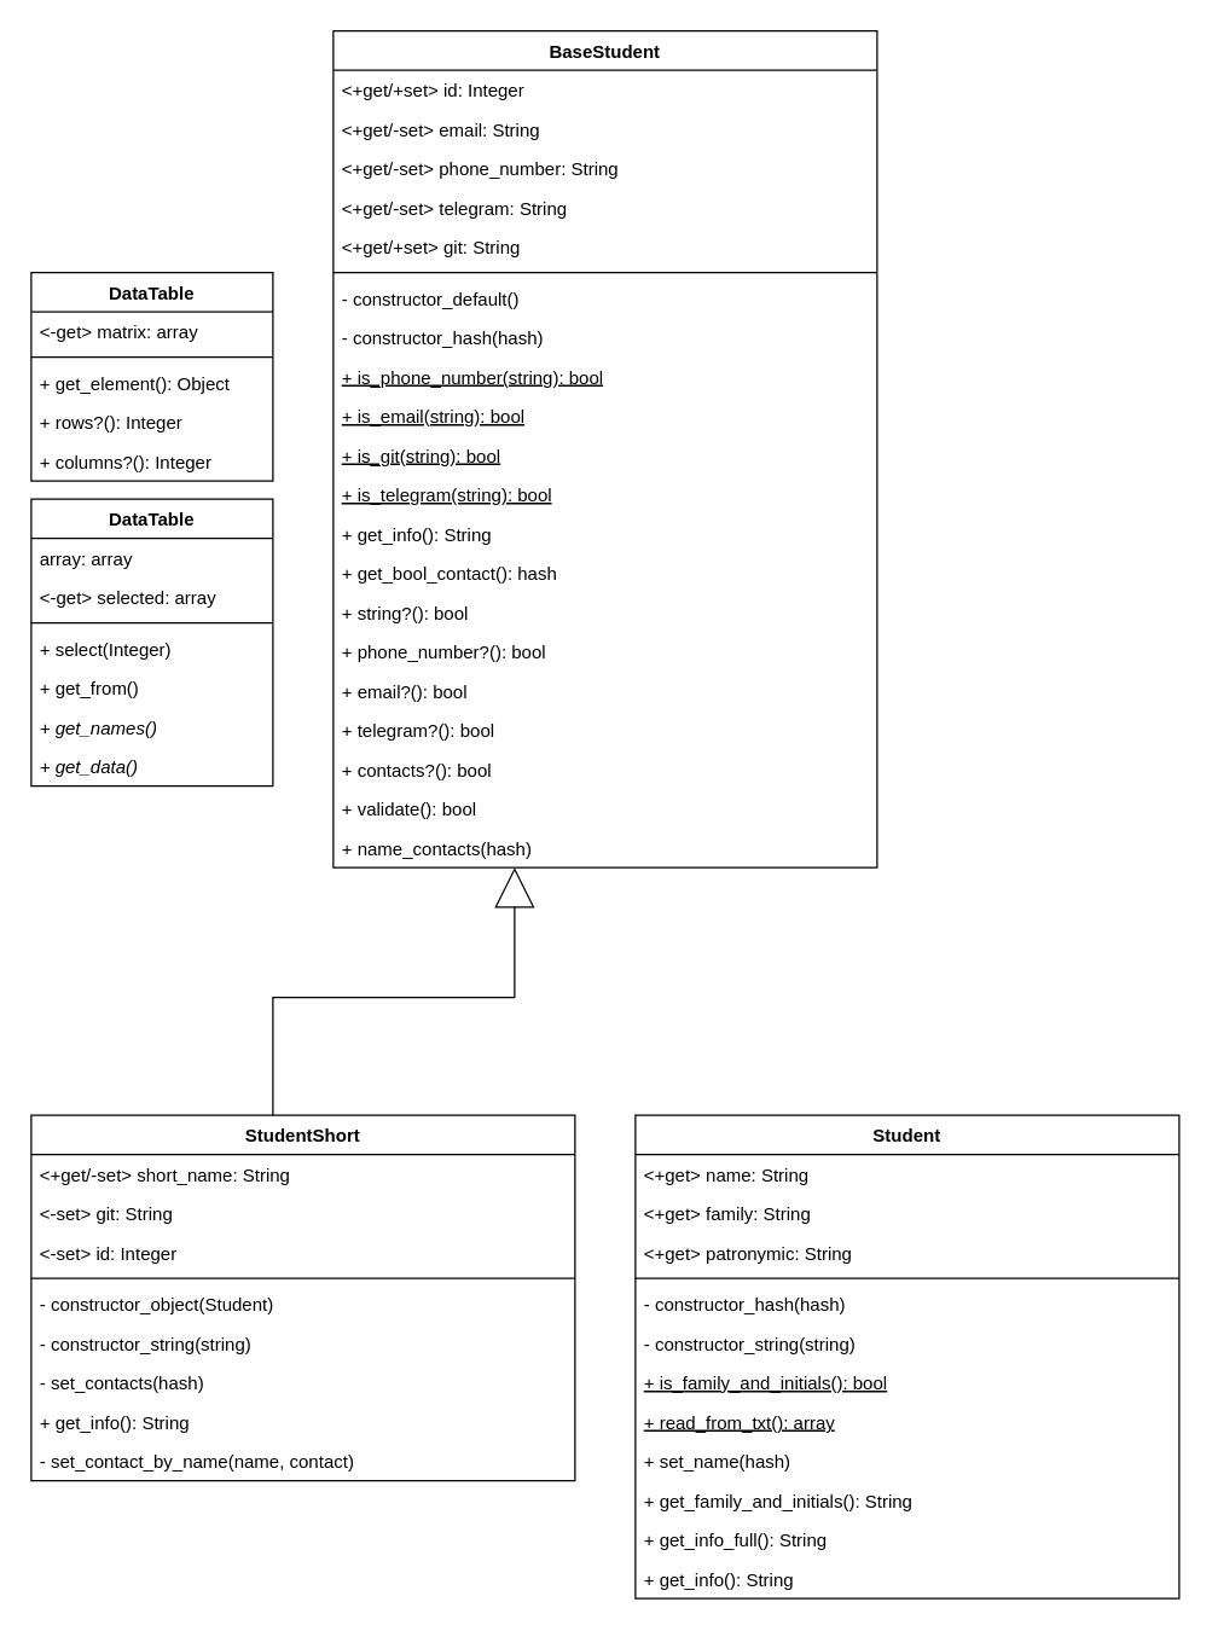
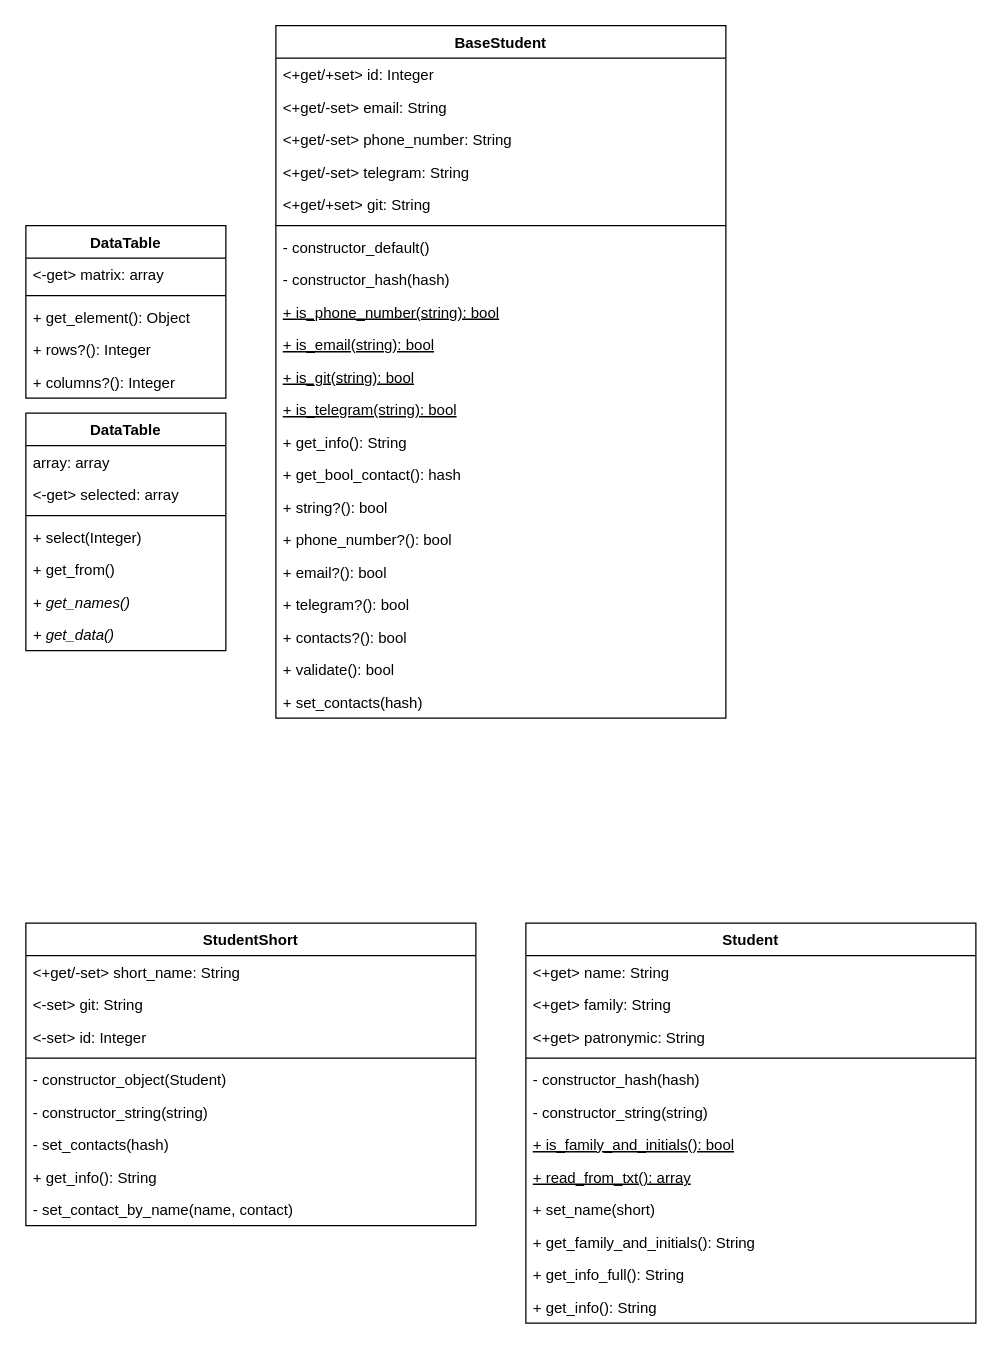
  <mxCell id="0" />
  <mxCell id="1" parent="0" />
  <mxCell id="2" value="Student" style="swimlane;fontStyle=1;align=center;verticalAlign=top;childLayout=stackLayout;horizontal=1;startSize=26;horizontalStack=0;resizeParent=1;resizeParentMax=0;resizeLast=0;collapsible=1;marginBottom=0;fillColor=default;swimlaneFillColor=default;" parent="1" vertex="1"><mxGeometry x="420" y="738" width="360" height="320" as="geometry" /></mxCell>
  <mxCell id="3" value="&lt;+get&gt; name: String" style="text;strokeColor=none;fillColor=none;align=left;verticalAlign=top;spacingLeft=4;spacingRight=4;overflow=hidden;rotatable=0;points=[[0,0.5],[1,0.5]];portConstraint=eastwest;" parent="2" vertex="1"><mxGeometry y="26" width="360" height="26" as="geometry" /></mxCell>
  <mxCell id="4" value="&lt;+get&gt; family: String" style="text;strokeColor=none;fillColor=none;align=left;verticalAlign=top;spacingLeft=4;spacingRight=4;overflow=hidden;rotatable=0;points=[[0,0.5],[1,0.5]];portConstraint=eastwest;" parent="2" vertex="1"><mxGeometry y="52" width="360" height="26" as="geometry" /></mxCell>
  <mxCell id="5" value="&lt;+get&gt; patronymic: String" style="text;strokeColor=none;fillColor=none;align=left;verticalAlign=top;spacingLeft=4;spacingRight=4;overflow=hidden;rotatable=0;points=[[0,0.5],[1,0.5]];portConstraint=eastwest;" parent="2" vertex="1"><mxGeometry y="78" width="360" height="26" as="geometry" /></mxCell>
  <mxCell id="6" value="" style="line;strokeWidth=1;fillColor=none;align=left;verticalAlign=middle;spacingTop=-1;spacingLeft=3;spacingRight=3;rotatable=0;labelPosition=right;points=[];portConstraint=eastwest;strokeColor=inherit;" parent="2" vertex="1"><mxGeometry y="104" width="360" height="8" as="geometry" /></mxCell>
  <mxCell id="7" value="- constructor_hash(hash)" style="text;strokeColor=none;fillColor=none;align=left;verticalAlign=top;spacingLeft=4;spacingRight=4;overflow=hidden;rotatable=0;points=[[0,0.5],[1,0.5]];portConstraint=eastwest;fontStyle=0" vertex="1" parent="2"><mxGeometry y="112" width="360" height="26" as="geometry" /></mxCell>
  <mxCell id="8" value="- constructor_string(string)" style="text;strokeColor=none;fillColor=none;align=left;verticalAlign=top;spacingLeft=4;spacingRight=4;overflow=hidden;rotatable=0;points=[[0,0.5],[1,0.5]];portConstraint=eastwest;fontStyle=0" vertex="1" parent="2"><mxGeometry y="138" width="360" height="26" as="geometry" /></mxCell>
  <mxCell id="9" value="+ is_family_and_initials(): bool" style="text;strokeColor=none;fillColor=none;align=left;verticalAlign=top;spacingLeft=4;spacingRight=4;overflow=hidden;rotatable=0;points=[[0,0.5],[1,0.5]];portConstraint=eastwest;fontStyle=4" vertex="1" parent="2"><mxGeometry y="164" width="360" height="26" as="geometry" /></mxCell>
  <mxCell id="10" value="+ read_from_txt(): array" style="text;strokeColor=none;fillColor=none;align=left;verticalAlign=top;spacingLeft=4;spacingRight=4;overflow=hidden;rotatable=0;points=[[0,0.5],[1,0.5]];portConstraint=eastwest;fontStyle=4" vertex="1" parent="2"><mxGeometry y="190" width="360" height="26" as="geometry" /></mxCell>
- <mxCell id="11" value="+ set_name(hash)" style="text;strokeColor=none;fillColor=none;align=left;verticalAlign=top;spacingLeft=4;spacingRight=4;overflow=hidden;rotatable=0;points=[[0,0.5],[1,0.5]];portConstraint=eastwest;fontStyle=0" parent="2" vertex="1"><mxGeometry y="216" width="360" height="26" as="geometry" /></mxCell>
+ <mxCell id="11" value="+ set_name(short)" style="text;strokeColor=none;fillColor=none;align=left;verticalAlign=top;spacingLeft=4;spacingRight=4;overflow=hidden;rotatable=0;points=[[0,0.5],[1,0.5]];portConstraint=eastwest;fontStyle=0" parent="2" vertex="1"><mxGeometry y="216" width="360" height="26" as="geometry" /></mxCell>
  <mxCell id="12" value="+ get_family_and_initials(): String" style="text;strokeColor=none;fillColor=none;align=left;verticalAlign=top;spacingLeft=4;spacingRight=4;overflow=hidden;rotatable=0;points=[[0,0.5],[1,0.5]];portConstraint=eastwest;" vertex="1" parent="2"><mxGeometry y="242" width="360" height="26" as="geometry" /></mxCell>
  <mxCell id="13" value="+ get_info_full(): String" style="text;strokeColor=none;fillColor=none;align=left;verticalAlign=top;spacingLeft=4;spacingRight=4;overflow=hidden;rotatable=0;points=[[0,0.5],[1,0.5]];portConstraint=eastwest;" vertex="1" parent="2"><mxGeometry y="268" width="360" height="26" as="geometry" /></mxCell>
  <mxCell id="14" value="+ get_info(): String" style="text;strokeColor=none;fillColor=none;align=left;verticalAlign=top;spacingLeft=4;spacingRight=4;overflow=hidden;rotatable=0;points=[[0,0.5],[1,0.5]];portConstraint=eastwest;" parent="2" vertex="1"><mxGeometry y="294" width="360" height="26" as="geometry" /></mxCell>
  <mxCell id="15" value="BaseStudent" style="swimlane;fontStyle=1;align=center;verticalAlign=top;childLayout=stackLayout;horizontal=1;startSize=26;horizontalStack=0;resizeParent=1;resizeParentMax=0;resizeLast=0;collapsible=1;marginBottom=0;fillColor=default;swimlaneFillColor=default;" vertex="1" parent="1"><mxGeometry x="220" y="20" width="360" height="554" as="geometry" /></mxCell>
  <mxCell id="16" value="&lt;+get/+set&gt; id: Integer" style="text;strokeColor=none;fillColor=none;align=left;verticalAlign=top;spacingLeft=4;spacingRight=4;overflow=hidden;rotatable=0;points=[[0,0.5],[1,0.5]];portConstraint=eastwest;" vertex="1" parent="15"><mxGeometry y="26" width="360" height="26" as="geometry" /></mxCell>
  <mxCell id="17" value="&lt;+get/-set&gt; email: String" style="text;strokeColor=none;fillColor=none;align=left;verticalAlign=top;spacingLeft=4;spacingRight=4;overflow=hidden;rotatable=0;points=[[0,0.5],[1,0.5]];portConstraint=eastwest;" vertex="1" parent="15"><mxGeometry y="52" width="360" height="26" as="geometry" /></mxCell>
  <mxCell id="18" value="&lt;+get/-set&gt; phone_number: String" style="text;strokeColor=none;fillColor=none;align=left;verticalAlign=top;spacingLeft=4;spacingRight=4;overflow=hidden;rotatable=0;points=[[0,0.5],[1,0.5]];portConstraint=eastwest;" vertex="1" parent="15"><mxGeometry y="78" width="360" height="26" as="geometry" /></mxCell>
  <mxCell id="19" value="&lt;+get/-set&gt; telegram: String" style="text;strokeColor=none;fillColor=none;align=left;verticalAlign=top;spacingLeft=4;spacingRight=4;overflow=hidden;rotatable=0;points=[[0,0.5],[1,0.5]];portConstraint=eastwest;" vertex="1" parent="15"><mxGeometry y="104" width="360" height="26" as="geometry" /></mxCell>
  <mxCell id="20" value="&lt;+get/+set&gt; git: String" style="text;strokeColor=none;fillColor=none;align=left;verticalAlign=top;spacingLeft=4;spacingRight=4;overflow=hidden;rotatable=0;points=[[0,0.5],[1,0.5]];portConstraint=eastwest;" vertex="1" parent="15"><mxGeometry y="130" width="360" height="26" as="geometry" /></mxCell>
  <mxCell id="21" value="" style="line;strokeWidth=1;fillColor=none;align=left;verticalAlign=middle;spacingTop=-1;spacingLeft=3;spacingRight=3;rotatable=0;labelPosition=right;points=[];portConstraint=eastwest;strokeColor=inherit;" vertex="1" parent="15"><mxGeometry y="156" width="360" height="8" as="geometry" /></mxCell>
  <mxCell id="22" value="- constructor_default()" style="text;strokeColor=none;fillColor=none;align=left;verticalAlign=top;spacingLeft=4;spacingRight=4;overflow=hidden;rotatable=0;points=[[0,0.5],[1,0.5]];portConstraint=eastwest;fontStyle=0" vertex="1" parent="15"><mxGeometry y="164" width="360" height="26" as="geometry" /></mxCell>
  <mxCell id="23" value="- constructor_hash(hash)" style="text;strokeColor=none;fillColor=none;align=left;verticalAlign=top;spacingLeft=4;spacingRight=4;overflow=hidden;rotatable=0;points=[[0,0.5],[1,0.5]];portConstraint=eastwest;fontStyle=0" vertex="1" parent="15"><mxGeometry y="190" width="360" height="26" as="geometry" /></mxCell>
  <mxCell id="24" value="+ is_phone_number(string): bool" style="text;strokeColor=none;fillColor=none;align=left;verticalAlign=top;spacingLeft=4;spacingRight=4;overflow=hidden;rotatable=0;points=[[0,0.5],[1,0.5]];portConstraint=eastwest;fontStyle=4" vertex="1" parent="15"><mxGeometry y="216" width="360" height="26" as="geometry" /></mxCell>
  <mxCell id="25" value="+ is_email(string): bool" style="text;strokeColor=none;fillColor=none;align=left;verticalAlign=top;spacingLeft=4;spacingRight=4;overflow=hidden;rotatable=0;points=[[0,0.5],[1,0.5]];portConstraint=eastwest;fontStyle=4" vertex="1" parent="15"><mxGeometry y="242" width="360" height="26" as="geometry" /></mxCell>
  <mxCell id="26" value="+ is_git(string): bool" style="text;strokeColor=none;fillColor=none;align=left;verticalAlign=top;spacingLeft=4;spacingRight=4;overflow=hidden;rotatable=0;points=[[0,0.5],[1,0.5]];portConstraint=eastwest;fontStyle=4" vertex="1" parent="15"><mxGeometry y="268" width="360" height="26" as="geometry" /></mxCell>
  <mxCell id="27" value="+ is_telegram(string): bool" style="text;strokeColor=none;fillColor=none;align=left;verticalAlign=top;spacingLeft=4;spacingRight=4;overflow=hidden;rotatable=0;points=[[0,0.5],[1,0.5]];portConstraint=eastwest;fontStyle=4" vertex="1" parent="15"><mxGeometry y="294" width="360" height="26" as="geometry" /></mxCell>
  <mxCell id="28" value="+ get_info(): String" style="text;strokeColor=none;fillColor=none;align=left;verticalAlign=top;spacingLeft=4;spacingRight=4;overflow=hidden;rotatable=0;points=[[0,0.5],[1,0.5]];portConstraint=eastwest;" vertex="1" parent="15"><mxGeometry y="320" width="360" height="26" as="geometry" /></mxCell>
  <mxCell id="29" value="+ get_bool_contact(): hash" style="text;strokeColor=none;fillColor=none;align=left;verticalAlign=top;spacingLeft=4;spacingRight=4;overflow=hidden;rotatable=0;points=[[0,0.5],[1,0.5]];portConstraint=eastwest;" vertex="1" parent="15"><mxGeometry y="346" width="360" height="26" as="geometry" /></mxCell>
  <mxCell id="30" value="+ string?(): bool" style="text;strokeColor=none;fillColor=none;align=left;verticalAlign=top;spacingLeft=4;spacingRight=4;overflow=hidden;rotatable=0;points=[[0,0.5],[1,0.5]];portConstraint=eastwest;fontStyle=0" vertex="1" parent="15"><mxGeometry y="372" width="360" height="26" as="geometry" /></mxCell>
  <mxCell id="31" value="+ phone_number?(): bool" style="text;strokeColor=none;fillColor=none;align=left;verticalAlign=top;spacingLeft=4;spacingRight=4;overflow=hidden;rotatable=0;points=[[0,0.5],[1,0.5]];portConstraint=eastwest;fontStyle=0" vertex="1" parent="15"><mxGeometry y="398" width="360" height="26" as="geometry" /></mxCell>
  <mxCell id="32" value="+ email?(): bool" style="text;strokeColor=none;fillColor=none;align=left;verticalAlign=top;spacingLeft=4;spacingRight=4;overflow=hidden;rotatable=0;points=[[0,0.5],[1,0.5]];portConstraint=eastwest;fontStyle=0" vertex="1" parent="15"><mxGeometry y="424" width="360" height="26" as="geometry" /></mxCell>
  <mxCell id="33" value="+ telegram?(): bool" style="text;strokeColor=none;fillColor=none;align=left;verticalAlign=top;spacingLeft=4;spacingRight=4;overflow=hidden;rotatable=0;points=[[0,0.5],[1,0.5]];portConstraint=eastwest;fontStyle=0" vertex="1" parent="15"><mxGeometry y="450" width="360" height="26" as="geometry" /></mxCell>
  <mxCell id="34" value="+ contacts?(): bool" style="text;strokeColor=none;fillColor=none;align=left;verticalAlign=top;spacingLeft=4;spacingRight=4;overflow=hidden;rotatable=0;points=[[0,0.5],[1,0.5]];portConstraint=eastwest;fontStyle=0" vertex="1" parent="15"><mxGeometry y="476" width="360" height="26" as="geometry" /></mxCell>
  <mxCell id="35" value="+ validate(): bool" style="text;strokeColor=none;fillColor=none;align=left;verticalAlign=top;spacingLeft=4;spacingRight=4;overflow=hidden;rotatable=0;points=[[0,0.5],[1,0.5]];portConstraint=eastwest;fontStyle=0" vertex="1" parent="15"><mxGeometry y="502" width="360" height="26" as="geometry" /></mxCell>
- <mxCell id="36" value="+ name_contacts(hash)" style="text;strokeColor=none;fillColor=none;align=left;verticalAlign=top;spacingLeft=4;spacingRight=4;overflow=hidden;rotatable=0;points=[[0,0.5],[1,0.5]];portConstraint=eastwest;fontStyle=0" vertex="1" parent="15"><mxGeometry y="528" width="360" height="26" as="geometry" /></mxCell>
+ <mxCell id="36" value="+ set_contacts(hash)" style="text;strokeColor=none;fillColor=none;align=left;verticalAlign=top;spacingLeft=4;spacingRight=4;overflow=hidden;rotatable=0;points=[[0,0.5],[1,0.5]];portConstraint=eastwest;fontStyle=0" vertex="1" parent="15"><mxGeometry y="528" width="360" height="26" as="geometry" /></mxCell>
  <mxCell id="37" value="StudentShort" style="swimlane;fontStyle=1;align=center;verticalAlign=top;childLayout=stackLayout;horizontal=1;startSize=26;horizontalStack=0;resizeParent=1;resizeParentMax=0;resizeLast=0;collapsible=1;marginBottom=0;fillColor=default;swimlaneFillColor=default;" vertex="1" parent="1"><mxGeometry x="20" y="738" width="360" height="242" as="geometry" /></mxCell>
  <mxCell id="38" value="&lt;+get/-set&gt; short_name: String" style="text;strokeColor=none;fillColor=none;align=left;verticalAlign=top;spacingLeft=4;spacingRight=4;overflow=hidden;rotatable=0;points=[[0,0.5],[1,0.5]];portConstraint=eastwest;" vertex="1" parent="37"><mxGeometry y="26" width="360" height="26" as="geometry" /></mxCell>
  <mxCell id="39" value="&lt;-set&gt; git: String" style="text;strokeColor=none;fillColor=none;align=left;verticalAlign=top;spacingLeft=4;spacingRight=4;overflow=hidden;rotatable=0;points=[[0,0.5],[1,0.5]];portConstraint=eastwest;" vertex="1" parent="37"><mxGeometry y="52" width="360" height="26" as="geometry" /></mxCell>
  <mxCell id="40" value="&lt;-set&gt; id: Integer" style="text;strokeColor=none;fillColor=none;align=left;verticalAlign=top;spacingLeft=4;spacingRight=4;overflow=hidden;rotatable=0;points=[[0,0.5],[1,0.5]];portConstraint=eastwest;" vertex="1" parent="37"><mxGeometry y="78" width="360" height="26" as="geometry" /></mxCell>
  <mxCell id="41" value="" style="line;strokeWidth=1;fillColor=none;align=left;verticalAlign=middle;spacingTop=-1;spacingLeft=3;spacingRight=3;rotatable=0;labelPosition=right;points=[];portConstraint=eastwest;strokeColor=inherit;" vertex="1" parent="37"><mxGeometry y="104" width="360" height="8" as="geometry" /></mxCell>
  <mxCell id="42" value="- constructor_object(Student)" style="text;strokeColor=none;fillColor=none;align=left;verticalAlign=top;spacingLeft=4;spacingRight=4;overflow=hidden;rotatable=0;points=[[0,0.5],[1,0.5]];portConstraint=eastwest;fontStyle=0" vertex="1" parent="37"><mxGeometry y="112" width="360" height="26" as="geometry" /></mxCell>
  <mxCell id="43" value="- constructor_string(string)" style="text;strokeColor=none;fillColor=none;align=left;verticalAlign=top;spacingLeft=4;spacingRight=4;overflow=hidden;rotatable=0;points=[[0,0.5],[1,0.5]];portConstraint=eastwest;fontStyle=0" vertex="1" parent="37"><mxGeometry y="138" width="360" height="26" as="geometry" /></mxCell>
  <mxCell id="44" value="- set_contacts(hash)" style="text;strokeColor=none;fillColor=none;align=left;verticalAlign=top;spacingLeft=4;spacingRight=4;overflow=hidden;rotatable=0;points=[[0,0.5],[1,0.5]];portConstraint=eastwest;fontStyle=0" vertex="1" parent="37"><mxGeometry y="164" width="360" height="26" as="geometry" /></mxCell>
  <mxCell id="45" value="+ get_info(): String" style="text;strokeColor=none;fillColor=none;align=left;verticalAlign=top;spacingLeft=4;spacingRight=4;overflow=hidden;rotatable=0;points=[[0,0.5],[1,0.5]];portConstraint=eastwest;" vertex="1" parent="37"><mxGeometry y="190" width="360" height="26" as="geometry" /></mxCell>
  <mxCell id="46" value="- set_contact_by_name(name, contact)" style="text;strokeColor=none;fillColor=none;align=left;verticalAlign=top;spacingLeft=4;spacingRight=4;overflow=hidden;rotatable=0;points=[[0,0.5],[1,0.5]];portConstraint=eastwest;fontStyle=0" vertex="1" parent="37"><mxGeometry y="216" width="360" height="26" as="geometry" /></mxCell>
- <mxCell id="47" value="" style="endArrow=block;html=1;rounded=0;endFill=0;jumpSize=6;endSize=24;edgeStyle=orthogonalEdgeStyle;" edge="1" parent="1" source="37" target="15"><mxGeometry width="50" height="50" relative="1" as="geometry"><mxPoint x="10" y="786" as="sourcePoint" /><mxPoint x="10" y="510" as="targetPoint" /><Array as="points"><mxPoint x="180" y="660" /><mxPoint x="340" y="660" /></Array></mxGeometry></mxCell>
  <mxCell id="48" value="DataTable" style="swimlane;fontStyle=1;align=center;verticalAlign=top;childLayout=stackLayout;horizontal=1;startSize=26;horizontalStack=0;resizeParent=1;resizeParentMax=0;resizeLast=0;collapsible=1;marginBottom=0;swimlaneFillColor=default;" vertex="1" parent="1"><mxGeometry x="20" y="180" width="160" height="138" as="geometry" /></mxCell>
  <mxCell id="49" value="&lt;-get&gt; matrix: array" style="text;strokeColor=none;fillColor=none;align=left;verticalAlign=top;spacingLeft=4;spacingRight=4;overflow=hidden;rotatable=0;points=[[0,0.5],[1,0.5]];portConstraint=eastwest;" vertex="1" parent="48"><mxGeometry y="26" width="160" height="26" as="geometry" /></mxCell>
  <mxCell id="50" value="" style="line;strokeWidth=1;fillColor=none;align=left;verticalAlign=middle;spacingTop=-1;spacingLeft=3;spacingRight=3;rotatable=0;labelPosition=right;points=[];portConstraint=eastwest;strokeColor=inherit;" vertex="1" parent="48"><mxGeometry y="52" width="160" height="8" as="geometry" /></mxCell>
  <mxCell id="51" value="+ get_element(): Object" style="text;strokeColor=none;fillColor=none;align=left;verticalAlign=top;spacingLeft=4;spacingRight=4;overflow=hidden;rotatable=0;points=[[0,0.5],[1,0.5]];portConstraint=eastwest;" vertex="1" parent="48"><mxGeometry y="60" width="160" height="26" as="geometry" /></mxCell>
  <mxCell id="52" value="+ rows?(): Integer" style="text;strokeColor=none;fillColor=none;align=left;verticalAlign=top;spacingLeft=4;spacingRight=4;overflow=hidden;rotatable=0;points=[[0,0.5],[1,0.5]];portConstraint=eastwest;" vertex="1" parent="48"><mxGeometry y="86" width="160" height="26" as="geometry" /></mxCell>
  <mxCell id="53" value="+ columns?(): Integer" style="text;strokeColor=none;fillColor=none;align=left;verticalAlign=top;spacingLeft=4;spacingRight=4;overflow=hidden;rotatable=0;points=[[0,0.5],[1,0.5]];portConstraint=eastwest;" vertex="1" parent="48"><mxGeometry y="112" width="160" height="26" as="geometry" /></mxCell>
  <mxCell id="54" value="DataTable" style="swimlane;fontStyle=1;align=center;verticalAlign=top;childLayout=stackLayout;horizontal=1;startSize=26;horizontalStack=0;resizeParent=1;resizeParentMax=0;resizeLast=0;collapsible=1;marginBottom=0;swimlaneFillColor=default;" vertex="1" parent="1"><mxGeometry x="20" y="330" width="160" height="190" as="geometry" /></mxCell>
  <mxCell id="55" value="array: array" style="text;strokeColor=none;fillColor=none;align=left;verticalAlign=top;spacingLeft=4;spacingRight=4;overflow=hidden;rotatable=0;points=[[0,0.5],[1,0.5]];portConstraint=eastwest;" vertex="1" parent="54"><mxGeometry y="26" width="160" height="26" as="geometry" /></mxCell>
  <mxCell id="56" value="&lt;-get&gt; selected: array" style="text;strokeColor=none;fillColor=none;align=left;verticalAlign=top;spacingLeft=4;spacingRight=4;overflow=hidden;rotatable=0;points=[[0,0.5],[1,0.5]];portConstraint=eastwest;" vertex="1" parent="54"><mxGeometry y="52" width="160" height="26" as="geometry" /></mxCell>
  <mxCell id="57" value="" style="line;strokeWidth=1;fillColor=none;align=left;verticalAlign=middle;spacingTop=-1;spacingLeft=3;spacingRight=3;rotatable=0;labelPosition=right;points=[];portConstraint=eastwest;strokeColor=inherit;" vertex="1" parent="54"><mxGeometry y="78" width="160" height="8" as="geometry" /></mxCell>
  <mxCell id="58" value="+ select(Integer)" style="text;strokeColor=none;fillColor=none;align=left;verticalAlign=top;spacingLeft=4;spacingRight=4;overflow=hidden;rotatable=0;points=[[0,0.5],[1,0.5]];portConstraint=eastwest;" vertex="1" parent="54"><mxGeometry y="86" width="160" height="26" as="geometry" /></mxCell>
  <mxCell id="59" value="+ get_from()" style="text;strokeColor=none;fillColor=none;align=left;verticalAlign=top;spacingLeft=4;spacingRight=4;overflow=hidden;rotatable=0;points=[[0,0.5],[1,0.5]];portConstraint=eastwest;" vertex="1" parent="54"><mxGeometry y="112" width="160" height="26" as="geometry" /></mxCell>
  <mxCell id="60" value="+ get_names()" style="text;strokeColor=none;fillColor=none;align=left;verticalAlign=top;spacingLeft=4;spacingRight=4;overflow=hidden;rotatable=0;points=[[0,0.5],[1,0.5]];portConstraint=eastwest;fontStyle=2" vertex="1" parent="54"><mxGeometry y="138" width="160" height="26" as="geometry" /></mxCell>
  <mxCell id="61" value="+ get_data()" style="text;strokeColor=none;fillColor=none;align=left;verticalAlign=top;spacingLeft=4;spacingRight=4;overflow=hidden;rotatable=0;points=[[0,0.5],[1,0.5]];portConstraint=eastwest;fontStyle=2" vertex="1" parent="54"><mxGeometry y="164" width="160" height="26" as="geometry" /></mxCell>
